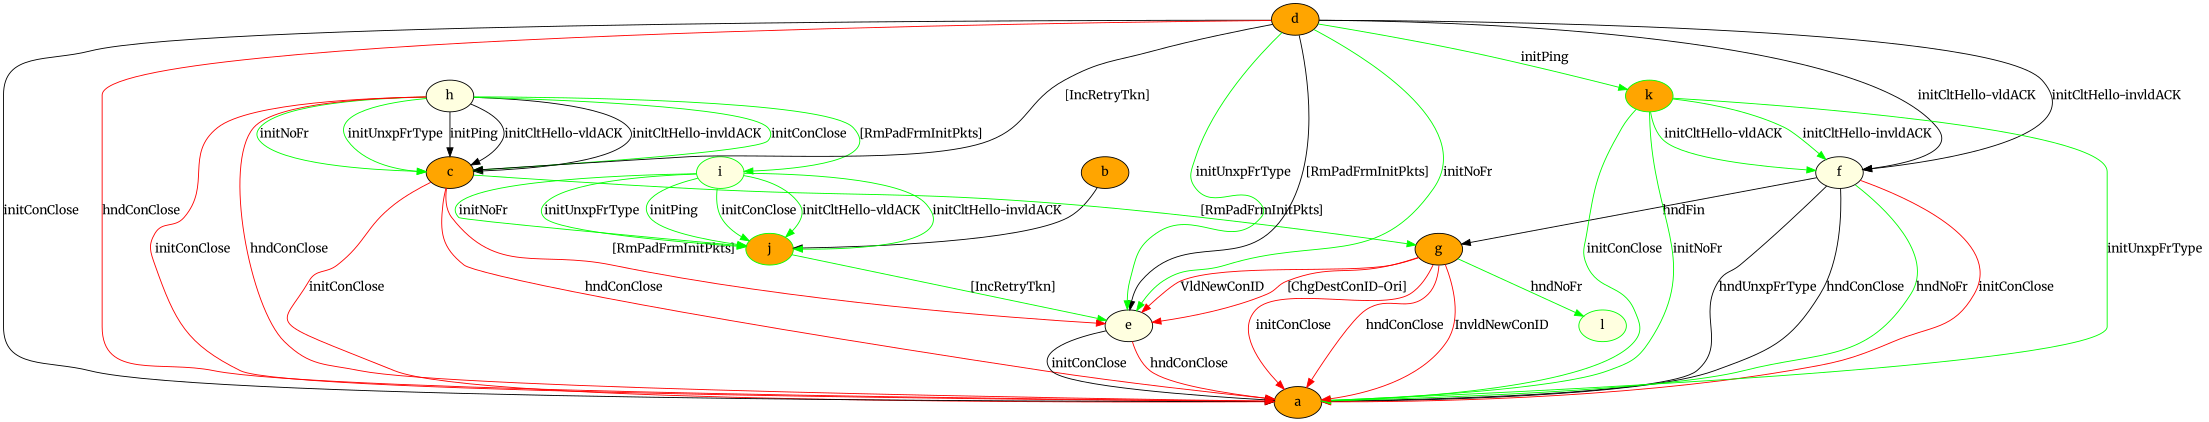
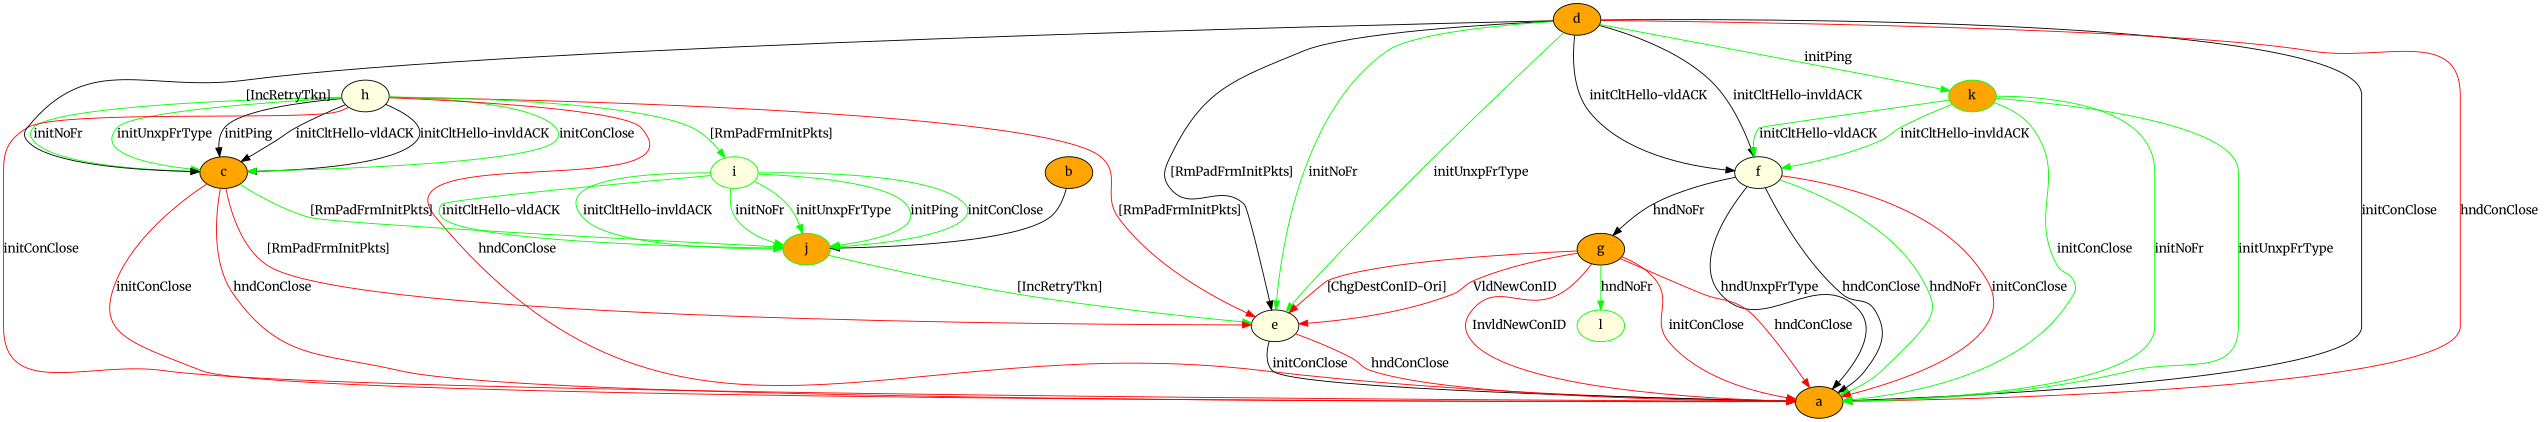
  digraph {
    fontname=Merriweather
    node [fillcolor=orange fontname=Merriweather style=filled]
    edge [color=green fontname=Merriweather]
    j [color=green]
    b
    h [fillcolor=lightyellow]
    c
    a
    e [fillcolor=lightyellow]
    i [color=green fillcolor=lightyellow]
    d
    f [fillcolor=lightyellow]
    k [color=green]
    g
    l [color=green fillcolor=lightyellow]
    j -> e [label="[IncRetryTkn] "]
    b -> j [color=""]
    h -> c [label="initPing " color=""]
    h -> c [label="initCltHello-vldACK " color=""]
    h -> c [label="initCltHello-invldACK " color=""]
    h -> c [label="initConClose "]
    h -> c [label="initNoFr "]
    h -> c [label="initUnxpFrType "]
    h -> a [color=red label="initConClose "]
    h -> a [color=red label="hndConClose "]
+   h -> e [color=red label="[RmPadFrmInitPkts] "]
    h -> i [label="[RmPadFrmInitPkts] "]
-   c -> g [label="[RmPadFrmInitPkts] "]
+   c -> j [label="[RmPadFrmInitPkts] "]
    c -> a [color=red label="initConClose "]
    c -> a [color=red label="hndConClose "]
    c -> e [color=red label="[RmPadFrmInitPkts] "]
    e -> a [label="initConClose " color=""]
    e -> a [color=red label="hndConClose "]
    i -> j [label="initPing "]
    i -> j [label="initConClose "]
    i -> j [label="initCltHello-vldACK "]
    i -> j [label="initCltHello-invldACK "]
    i -> j [label="initNoFr "]
    i -> j [label="initUnxpFrType "]
    d -> c [label="[IncRetryTkn] " color=""]
    d -> a [label="initConClose " color=""]
    d -> a [color=red label="hndConClose "]
    d -> e [label="[RmPadFrmInitPkts] " color=""]
    d -> e [label="initNoFr "]
    d -> e [label="initUnxpFrType "]
    d -> f [label="initCltHello-vldACK " color=""]
    d -> f [label="initCltHello-invldACK " color=""]
    d -> k [label="initPing "]
    f -> a [label="hndUnxpFrType " color=""]
    f -> a [label="hndConClose " color=""]
    f -> a [label="hndNoFr "]
    f -> a [color=red label="initConClose "]
-   f -> g [label="hndFin " color=""]
+   f -> g [label="hndNoFr " color=""]
    k -> a [label="initConClose "]
    k -> a [label="initNoFr "]
    k -> a [label="initUnxpFrType "]
    k -> f [label="initCltHello-vldACK "]
    k -> f [label="initCltHello-invldACK "]
    g -> a [color=red label="initConClose "]
    g -> a [color=red label="hndConClose "]
    g -> a [color=red label="InvldNewConID "]
    g -> e [color=red label="VldNewConID "]
    g -> e [color=red label="[ChgDestConID-Ori] "]
    g -> l [label="hndNoFr "]
  }
